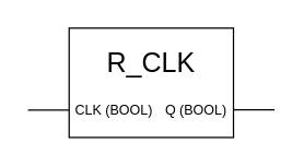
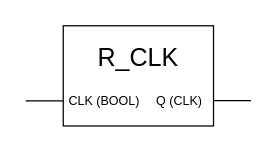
  <mxCell id="0" />
  <mxCell id="1" parent="0" />
  <mxCell id="2" value="" style="rounded=0;whiteSpace=wrap;html=1;" vertex="1" parent="1"><mxGeometry x="50" y="20" width="120" height="80" as="geometry" /></mxCell>
  <mxCell id="3" value="&lt;font style=&quot;font-size: 20px;&quot;&gt;R_CLK&lt;/font&gt;" style="text;html=1;align=center;verticalAlign=middle;whiteSpace=wrap;rounded=0;" vertex="1" parent="1"><mxGeometry x="80" y="30" width="60" height="30" as="geometry" /></mxCell>
  <mxCell id="4" value="" style="endArrow=none;html=1;rounded=0;" edge="1" parent="1"><mxGeometry width="50" height="50" relative="1" as="geometry"><mxPoint x="20" y="80" as="sourcePoint" /><mxPoint x="50" y="80" as="targetPoint" /></mxGeometry></mxCell>
  <mxCell id="5" style="edgeStyle=orthogonalEdgeStyle;rounded=0;orthogonalLoop=1;jettySize=auto;html=1;exitX=0.5;exitY=1;exitDx=0;exitDy=0;" edge="1" parent="1" source="2" target="2"><mxGeometry relative="1" as="geometry" /></mxCell>
  <mxCell id="6" value="&lt;span style=&quot;font-size: 10px;&quot;&gt;CLK (BOOL)&lt;/span&gt;" style="text;html=1;align=center;verticalAlign=middle;whiteSpace=wrap;rounded=0;" vertex="1" parent="1"><mxGeometry x="53" y="65" width="60" height="30" as="geometry" /></mxCell>
  <mxCell id="7" value="" style="endArrow=none;html=1;rounded=0;" edge="1" parent="1"><mxGeometry width="50" height="50" relative="1" as="geometry"><mxPoint x="170" y="79.82" as="sourcePoint" /><mxPoint x="200" y="79.82" as="targetPoint" /></mxGeometry></mxCell>
- <mxCell id="8" value="&lt;span style=&quot;font-size: 10px;&quot;&gt;Q (BOOL)&lt;/span&gt;" style="text;html=1;align=center;verticalAlign=middle;whiteSpace=wrap;rounded=0;" vertex="1" parent="1"><mxGeometry x="113" y="65" width="60" height="30" as="geometry" /></mxCell>
+ <mxCell id="8" value="&lt;span style=&quot;font-size: 10px;&quot;&gt;Q (CLK)&lt;/span&gt;" style="text;html=1;align=center;verticalAlign=middle;whiteSpace=wrap;rounded=0;" vertex="1" parent="1"><mxGeometry x="113" y="65" width="60" height="30" as="geometry" /></mxCell>
